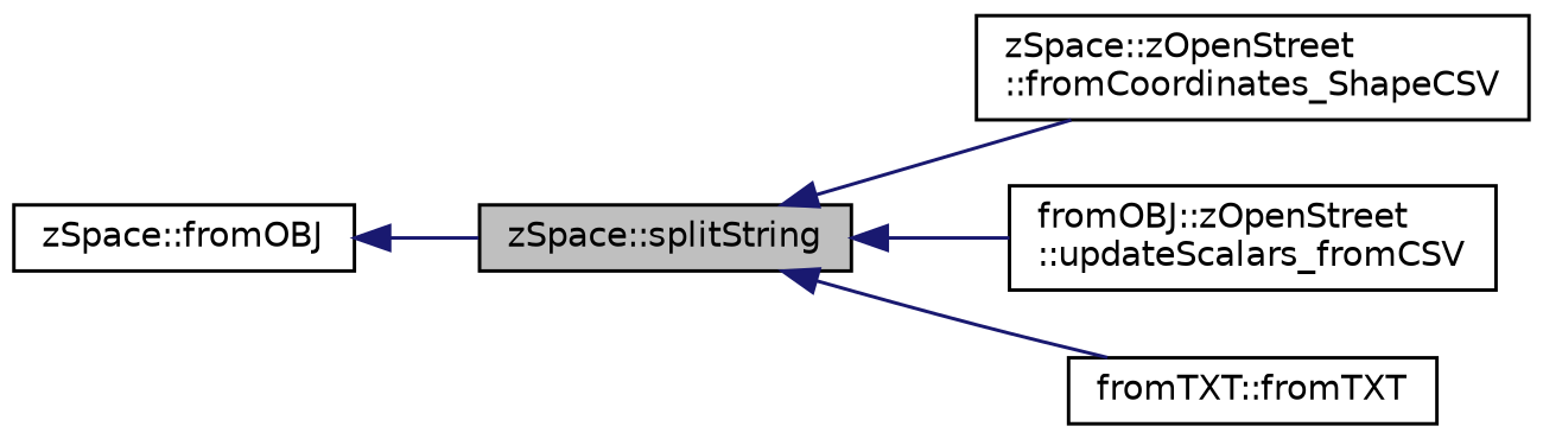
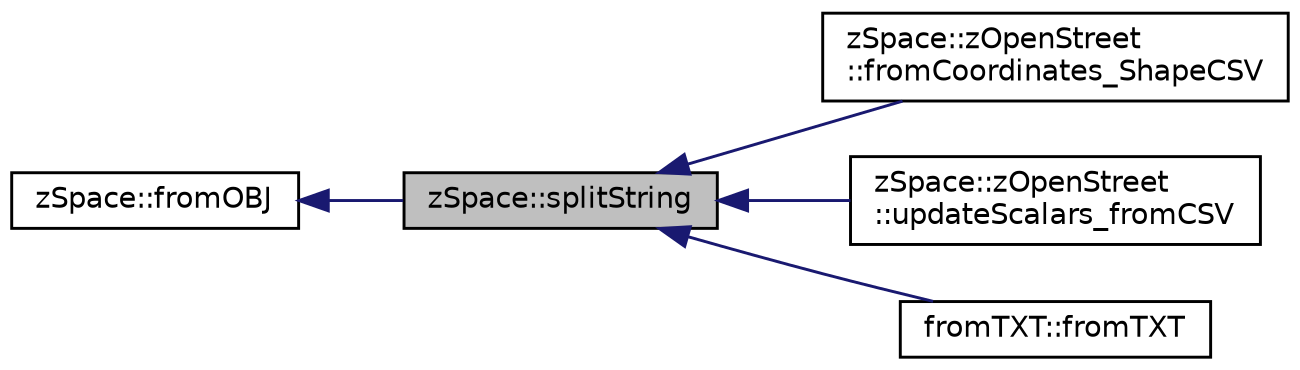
  digraph {
    rankdir=LR
    node [color=black fillcolor=white fontname=Helvetica fontsize=10 shape=record style=filled]
    edge [color=midnightblue dir=back fontname=Helvetica fontsize=10 labelfontname=Helvetica labelfontsize=10 style=solid]
    n1 [fillcolor=grey75 fontcolor=black height=0.2 label="zSpace::splitString" width=0.4]
    n2 [height=0.2 label="zSpace::zOpenStreet\l::fromCoordinates_ShapeCSV" width=0.4]
-   n3 [height=0.2 label="fromOBJ::zOpenStreet\l::updateScalars_fromCSV" width=0.4]
+   n3 [height=0.2 label="zSpace::zOpenStreet\l::updateScalars_fromCSV" width=0.4]
    n4 [height=0.2 label="fromTXT::fromTXT" width=0.4]
    n5 [height=0.2 label="zSpace::fromOBJ" width=0.4]
    n1 -> n2
    n1 -> n3
    n1 -> n4
    n5 -> n1
  }
